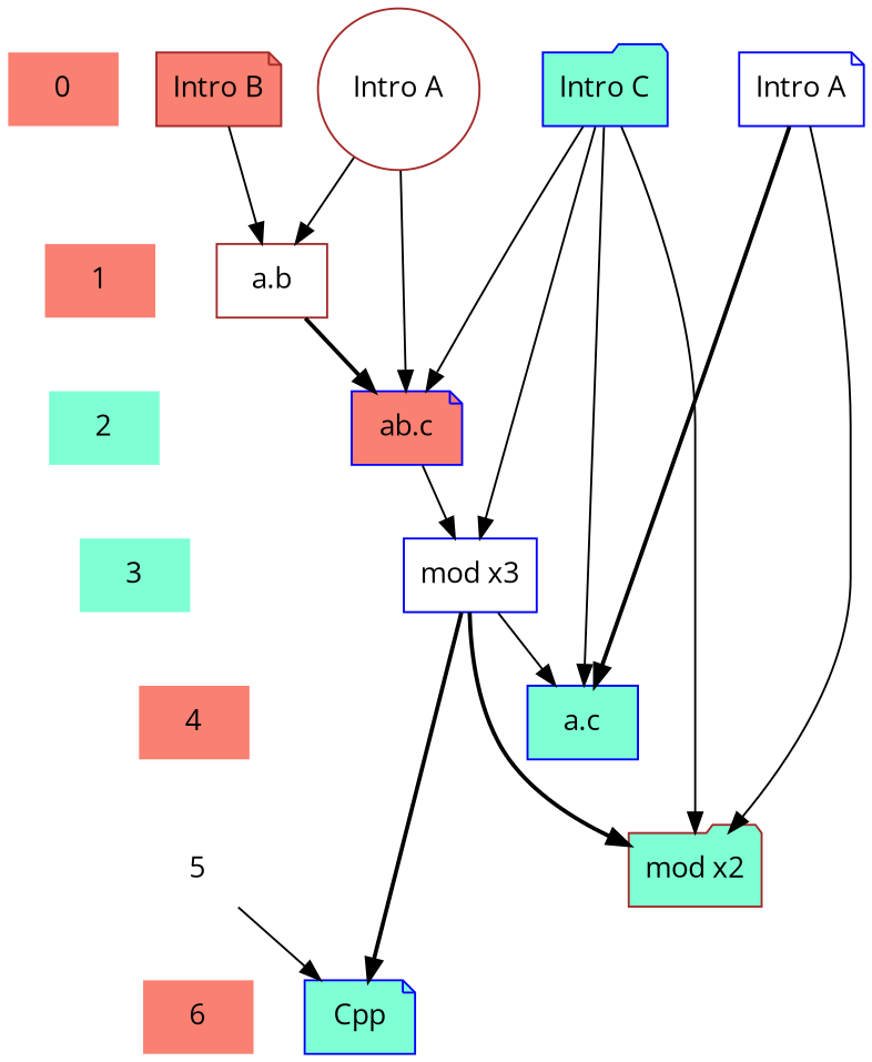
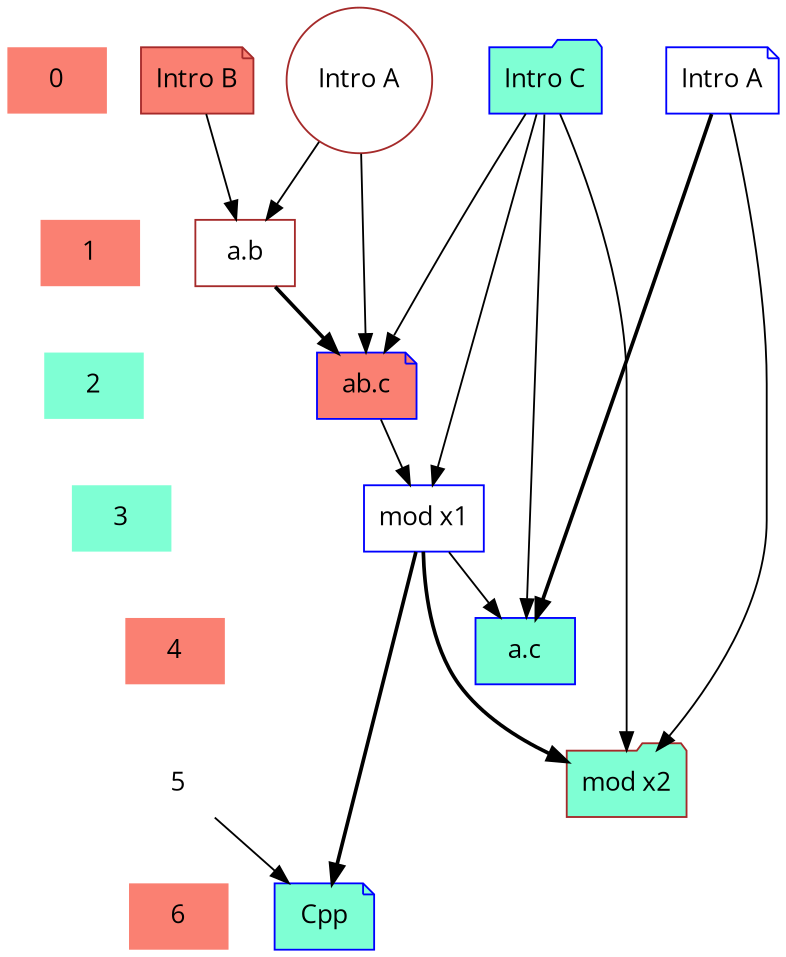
  digraph {
    fontname="Open Sans"
    ranksep=.5
    node [color=blue fillcolor=salmon fontname="Open Sans" shape=plaintext style=filled]
    edge [fontname="Open Sans" style=solid]
    0
    n2 [fillcolor=white label="Intro A" shape=note]
    n3 [color=brown fillcolor=white label="Intro A" shape=circle]
    n4 [color=brown label="Intro B" shape=note]
    n5 [fillcolor=aquamarine label="Intro C" shape=folder]
    1 [color=brown]
    n7 [color=brown fillcolor=white label="a.b" shape=box]
    2 [fillcolor=aquamarine]
    n9 [label="ab.c" shape=note]
    3 [color=brown fillcolor=aquamarine]
-   n11 [fillcolor=white label="mod x3" shape=box]
+   n11 [fillcolor=white label="mod x1" shape=box]
    4 [color=brown]
    n13 [fillcolor=aquamarine label="a.c" shape=box]
    5 [color=brown fillcolor=white]
    n15 [color=brown fillcolor=aquamarine label="mod x2" shape=folder]
    6
    n17 [fillcolor=aquamarine label=Cpp shape=note]
    subgraph sub_1 {
      rank=same
      0
      n2
      n3
      n4
      n5
    }
    subgraph sub_2 {
      rank=same
      1
      n7
    }
    subgraph sub_3 {
      rank=same
      2
      n9
    }
    subgraph sub_4 {
      rank=same
      3
      n11
    }
    subgraph sub_5 {
      rank=same
      4
      n13
    }
    subgraph sub_6 {
      rank=same
      5
      n15
    }
    subgraph sub_7 {
      rank=same
      6
      n17
    }
    0 -> 1 [style=invis]
    n2 -> n13 [style=bold]
    n2 -> n15
    n3 -> n7
    n3 -> n9
    n4 -> n7
    n5 -> n9
    n5 -> n11
    n5 -> n13
    n5 -> n15
    1 -> 2 [style=invis]
    n7 -> n9 [style=bold]
    2 -> 3 [style=invis]
    n9 -> n11
    3 -> 4 [style=invis]
    n11 -> n13
    n11 -> n15 [style=bold]
    n11 -> n17 [style=bold]
    4 -> 5 [style=invis]
    5 -> 6 [style=invis]
    5 -> n17
  }
